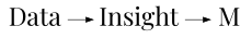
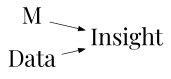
  digraph {
    fontname="Playfair Display"
    newrank=true
    rankdir=LR
    node [fontname="Playfair Display" fontsize=36 shape=none]
    edge [fontname="Playfair Display"]
    M [penwidth=0]
    Insight
    Data
-   Insight -> M
+   M -> Insight
    Data -> Insight
  }
